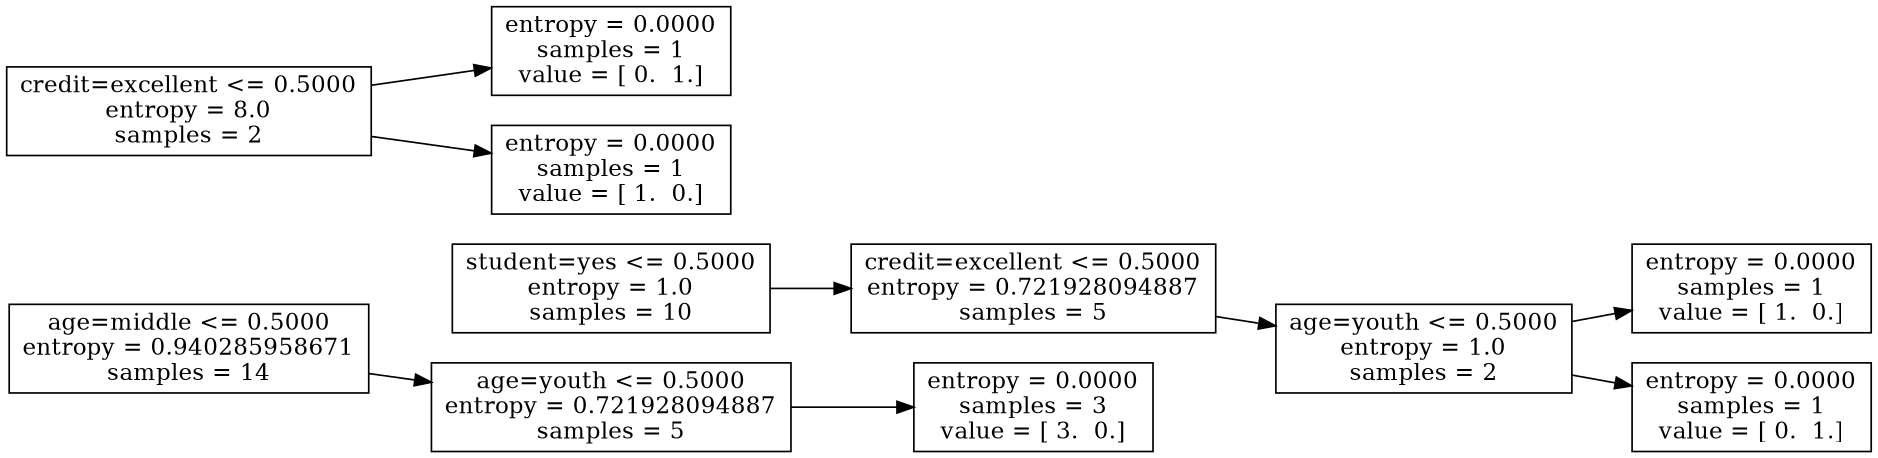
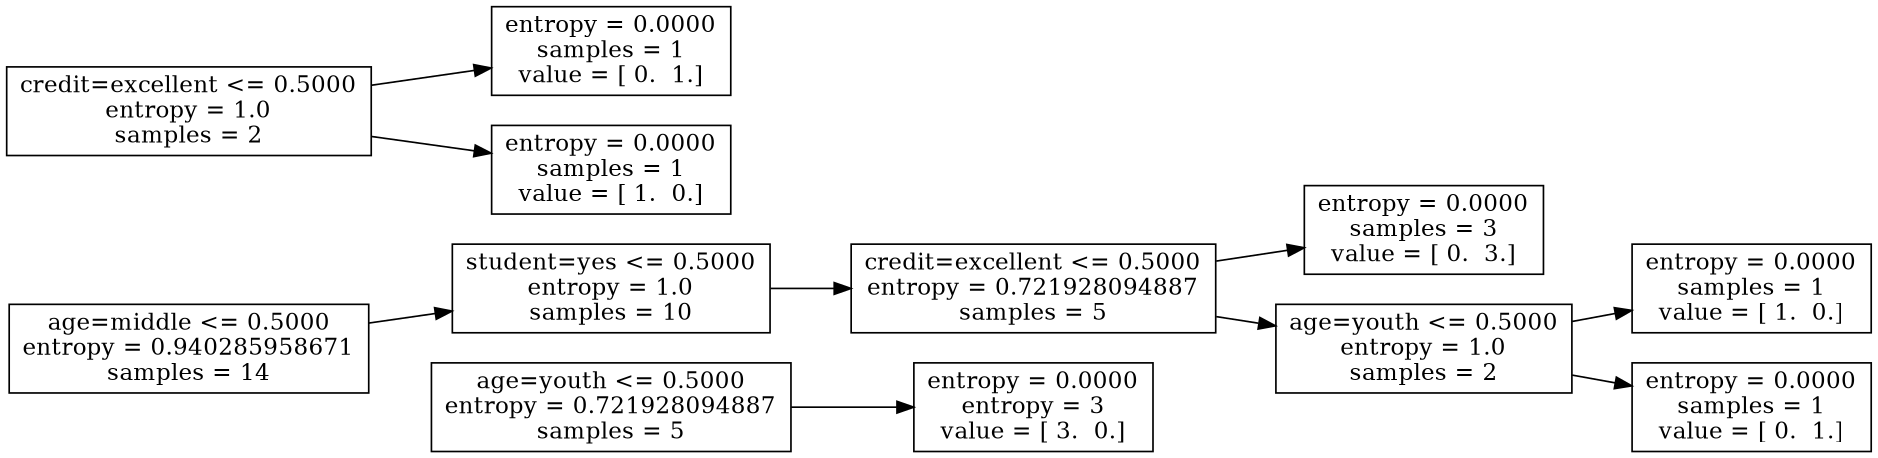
  digraph {
    rankdir=LR
    node [shape=box]
    n1 [label="age=middle <= 0.5000\nentropy = 0.940285958671\nsamples = 14"]
    n2 [label="student=yes <= 0.5000\nentropy = 1.0\nsamples = 10"]
    n3 [label="credit=excellent <= 0.5000\nentropy = 0.721928094887\nsamples = 5"]
    n4 [label="age=youth <= 0.5000\nentropy = 0.721928094887\nsamples = 5"]
-   n5 [label="entropy = 0.0000\nsamples = 3\nvalue = [ 3.  0.]"]
+   n5 [label="entropy = 0.0000\nentropy = 3\nvalue = [ 3.  0.]"]
+   n6 [label="entropy = 0.0000\nsamples = 3\nvalue = [ 0.  3.]"]
    n7 [label="age=youth <= 0.5000\nentropy = 1.0\nsamples = 2"]
-   n8 [label="credit=excellent <= 0.5000\nentropy = 8.0\nsamples = 2"]
+   n8 [label="credit=excellent <= 0.5000\nentropy = 1.0\nsamples = 2"]
    n9 [label="entropy = 0.0000\nsamples = 1\nvalue = [ 0.  1.]"]
    n10 [label="entropy = 0.0000\nsamples = 1\nvalue = [ 1.  0.]"]
    n11 [label="entropy = 0.0000\nsamples = 1\nvalue = [ 1.  0.]"]
    n12 [label="entropy = 0.0000\nsamples = 1\nvalue = [ 0.  1.]"]
-   n1 -> n4
+   n1 -> n2
    n2 -> n3
+   n3 -> n6
    n3 -> n7
    n4 -> n5
    n7 -> n11
    n7 -> n12
    n8 -> n9
    n8 -> n10
  }
